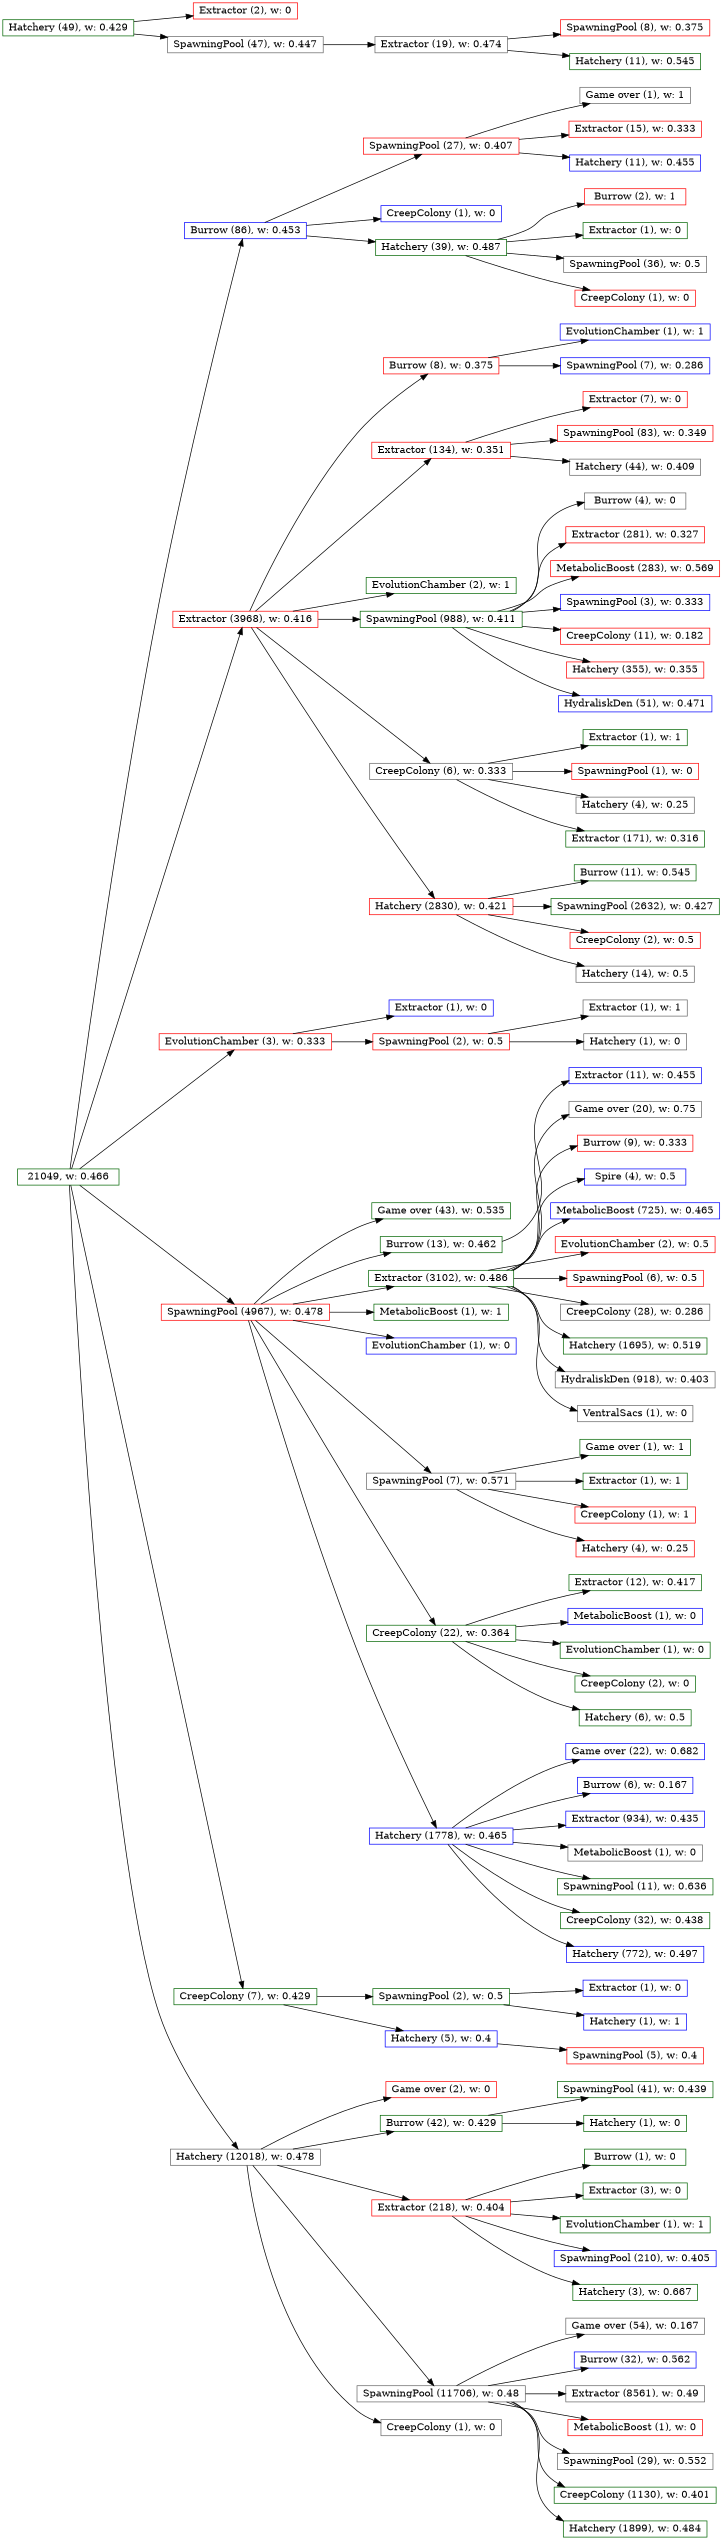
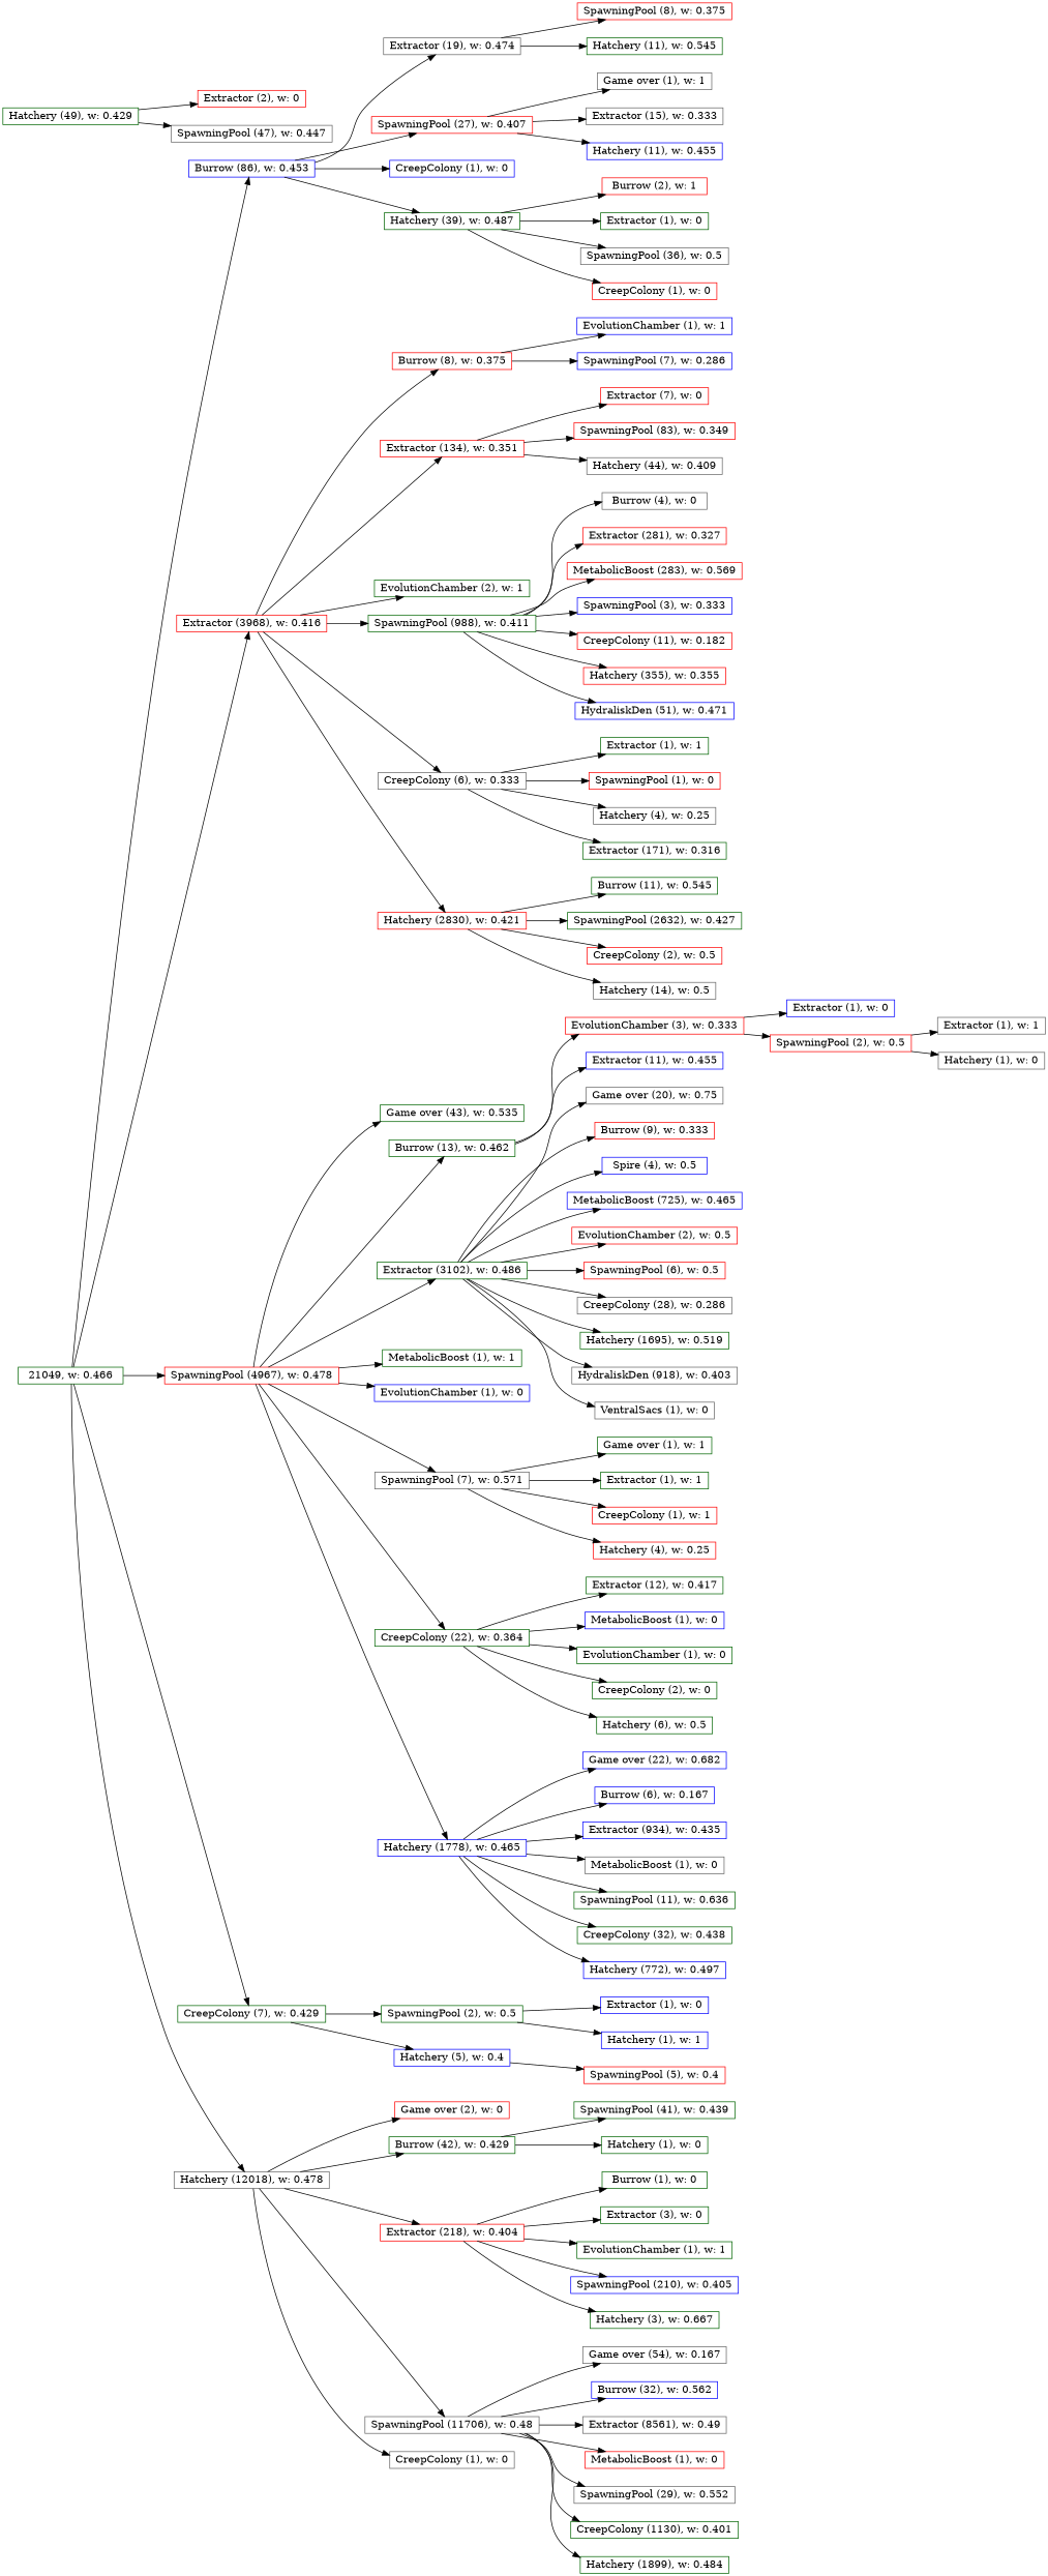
  digraph {
    fixedsize=true
    nodesep=0.35
    rankdir=LR
    node [color=darkgreen concentrate=true fillcolor="#888888" shape=box stype="rounded,filled"]
    n1 [height=0 label="21049, w: 0.466" width=2]
    n2 [color=blue height=0 label="Burrow (86), w: 0.453" width=2]
    n3 [color=red height=0 label="Extractor (3968), w: 0.416" width=2]
    n4 [color=red height=0 label="EvolutionChamber (3), w: 0.333" width=2]
    n5 [color=red height=0 label="SpawningPool (4967), w: 0.478" width=2]
    n6 [height=0 label="CreepColony (7), w: 0.429" width=2]
    n7 [color=gray40 height=0 label="Hatchery (12018), w: 0.478" width=2]
    n8 [color=gray40 height=0 label="Extractor (19), w: 0.474" width=2]
    n9 [color=red height=0 label="SpawningPool (27), w: 0.407" width=2]
    n10 [color=blue height=0 label="CreepColony (1), w: 0" width=2]
    n11 [height=0 label="Hatchery (39), w: 0.487" width=2]
    n12 [color=red height=0 label="Burrow (8), w: 0.375" width=2]
    n13 [color=red height=0 label="Extractor (134), w: 0.351" width=2]
    n14 [height=0 label="EvolutionChamber (2), w: 1" width=2]
    n15 [height=0 label="SpawningPool (988), w: 0.411" width=2]
    n16 [color=gray40 height=0 label="CreepColony (6), w: 0.333" width=2]
    n17 [color=red height=0 label="Hatchery (2830), w: 0.421" width=2]
    n18 [color=blue height=0 label="Extractor (1), w: 0" width=2]
    n19 [color=red height=0 label="SpawningPool (2), w: 0.5" width=2]
    n20 [height=0 label="Game over (43), w: 0.535" width=2]
    n21 [height=0 label="Burrow (13), w: 0.462" width=2]
    n22 [height=0 label="Extractor (3102), w: 0.486" width=2]
    n23 [height=0 label="MetabolicBoost (1), w: 1" width=2]
    n24 [color=blue height=0 label="EvolutionChamber (1), w: 0" width=2]
    n25 [color=gray40 height=0 label="SpawningPool (7), w: 0.571" width=2]
    n26 [height=0 label="CreepColony (22), w: 0.364" width=2]
    n27 [color=blue height=0 label="Hatchery (1778), w: 0.465" width=2]
    n28 [height=0 label="SpawningPool (2), w: 0.5" width=2]
    n29 [color=blue height=0 label="Hatchery (5), w: 0.4" width=2]
    n30 [color=red height=0 label="Game over (2), w: 0" width=2]
    n31 [height=0 label="Burrow (42), w: 0.429" width=2]
    n32 [color=red height=0 label="Extractor (218), w: 0.404" width=2]
    n33 [color=gray40 height=0 label="SpawningPool (11706), w: 0.48" width=2]
    n34 [color=gray40 height=0 label="CreepColony (1), w: 0" width=2]
    n35 [color=red height=0 label="SpawningPool (8), w: 0.375" width=2]
    n36 [height=0 label="Hatchery (11), w: 0.545" width=2]
    n37 [color=gray40 height=0 label="Game over (1), w: 1" width=2]
-   n38 [color=red height=0 label="Extractor (15), w: 0.333" width=2]
+   n38 [color=gray40 height=0 label="Extractor (15), w: 0.333" width=2]
    n39 [color=blue height=0 label="Hatchery (11), w: 0.455" width=2]
    n40 [color=red height=0 label="Burrow (2), w: 1" width=2]
    n41 [height=0 label="Extractor (1), w: 0" width=2]
    n42 [color=gray40 height=0 label="SpawningPool (36), w: 0.5" width=2]
    n43 [color=red height=0 label="CreepColony (1), w: 0" width=2]
    n44 [color=blue height=0 label="EvolutionChamber (1), w: 1" width=2]
    n45 [color=blue height=0 label="SpawningPool (7), w: 0.286" width=2]
    n46 [color=red height=0 label="Extractor (7), w: 0" width=2]
    n47 [color=red height=0 label="SpawningPool (83), w: 0.349" width=2]
    n48 [color=gray40 height=0 label="Hatchery (44), w: 0.409" width=2]
    n49 [color=gray40 height=0 label="Burrow (4), w: 0" width=2]
    n50 [color=red height=0 label="Extractor (281), w: 0.327" width=2]
    n51 [color=red height=0 label="MetabolicBoost (283), w: 0.569" width=2]
    n52 [color=blue height=0 label="SpawningPool (3), w: 0.333" width=2]
    n53 [color=red height=0 label="CreepColony (11), w: 0.182" width=2]
    n54 [color=red height=0 label="Hatchery (355), w: 0.355" width=2]
    n55 [color=blue height=0 label="HydraliskDen (51), w: 0.471" width=2]
    n56 [height=0 label="Extractor (1), w: 1" width=2]
    n57 [color=red height=0 label="SpawningPool (1), w: 0" width=2]
    n58 [color=gray40 height=0 label="Hatchery (4), w: 0.25" width=2]
    n59 [height=0 label="Extractor (171), w: 0.316" width=2]
    n60 [height=0 label="Burrow (11), w: 0.545" width=2]
    n61 [height=0 label="SpawningPool (2632), w: 0.427" width=2]
    n62 [color=red height=0 label="CreepColony (2), w: 0.5" width=2]
    n63 [color=gray40 height=0 label="Hatchery (14), w: 0.5" width=2]
    n64 [color=gray40 height=0 label="Extractor (1), w: 1" width=2]
    n65 [color=gray40 height=0 label="Hatchery (1), w: 0" width=2]
    n66 [color=blue height=0 label="Extractor (11), w: 0.455" width=2]
    n67 [color=gray40 height=0 label="Game over (20), w: 0.75" width=2]
    n68 [color=red height=0 label="Burrow (9), w: 0.333" width=2]
    n69 [color=blue height=0 label="Spire (4), w: 0.5" width=2]
    n70 [color=blue height=0 label="MetabolicBoost (725), w: 0.465" width=2]
    n71 [color=red height=0 label="EvolutionChamber (2), w: 0.5" width=2]
    n72 [color=red height=0 label="SpawningPool (6), w: 0.5" width=2]
    n73 [color=gray40 height=0 label="CreepColony (28), w: 0.286" width=2]
    n74 [height=0 label="Hatchery (1695), w: 0.519" width=2]
    n75 [color=gray40 height=0 label="HydraliskDen (918), w: 0.403" width=2]
    n76 [color=gray40 height=0 label="VentralSacs (1), w: 0" width=2]
    n77 [height=0 label="Game over (1), w: 1" width=2]
    n78 [height=0 label="Extractor (1), w: 1" width=2]
    n79 [color=red height=0 label="CreepColony (1), w: 1" width=2]
    n80 [color=red height=0 label="Hatchery (4), w: 0.25" width=2]
    n81 [height=0 label="Extractor (12), w: 0.417" width=2]
    n82 [color=blue height=0 label="MetabolicBoost (1), w: 0" width=2]
    n83 [height=0 label="EvolutionChamber (1), w: 0" width=2]
    n84 [height=0 label="CreepColony (2), w: 0" width=2]
    n85 [height=0 label="Hatchery (6), w: 0.5" width=2]
    n86 [color=blue height=0 label="Game over (22), w: 0.682" width=2]
    n87 [color=blue height=0 label="Burrow (6), w: 0.167" width=2]
    n88 [color=blue height=0 label="Extractor (934), w: 0.435" width=2]
    n89 [color=gray40 height=0 label="MetabolicBoost (1), w: 0" width=2]
    n90 [height=0 label="SpawningPool (11), w: 0.636" width=2]
    n91 [height=0 label="CreepColony (32), w: 0.438" width=2]
    n92 [color=blue height=0 label="Hatchery (772), w: 0.497" width=2]
    n93 [color=blue height=0 label="Extractor (1), w: 0" width=2]
    n94 [color=blue height=0 label="Hatchery (1), w: 1" width=2]
    n95 [color=red height=0 label="SpawningPool (5), w: 0.4" width=2]
    n96 [height=0 label="SpawningPool (41), w: 0.439" width=2]
    n97 [height=0 label="Hatchery (1), w: 0" width=2]
    n98 [height=0 label="Burrow (1), w: 0" width=2]
    n99 [height=0 label="Extractor (3), w: 0" width=2]
    n100 [height=0 label="EvolutionChamber (1), w: 1" width=2]
    n101 [color=blue height=0 label="SpawningPool (210), w: 0.405" width=2]
    n102 [height=0 label="Hatchery (3), w: 0.667" width=2]
    n103 [color=gray40 height=0 label="Game over (54), w: 0.167" width=2]
    n104 [color=blue height=0 label="Burrow (32), w: 0.562" width=2]
    n105 [color=gray40 height=0 label="Extractor (8561), w: 0.49" width=2]
    n106 [color=red height=0 label="MetabolicBoost (1), w: 0" width=2]
    n107 [color=gray40 height=0 label="SpawningPool (29), w: 0.552" width=2]
    n108 [height=0 label="CreepColony (1130), w: 0.401" width=2]
    n109 [height=0 label="Hatchery (1899), w: 0.484" width=2]
    n110 [height=0 label="Hatchery (49), w: 0.429" width=2]
    n111 [color=red height=0 label="Extractor (2), w: 0" width=2]
    n112 [color=gray40 height=0 label="SpawningPool (47), w: 0.447" width=2]
    n1 -> n2
    n1 -> n3
-   n1 -> n4
+   n21 -> n4
    n1 -> n5
    n1 -> n6
    n1 -> n7
-   n112 -> n8
+   n2 -> n8
    n2 -> n9
    n2 -> n10
    n2 -> n11
    n3 -> n12
    n3 -> n13
    n3 -> n14
    n3 -> n15
    n3 -> n16
    n3 -> n17
    n4 -> n18
    n4 -> n19
    n5 -> n20
    n5 -> n21
    n5 -> n22
    n5 -> n23
    n5 -> n24
    n5 -> n25
    n5 -> n26
    n5 -> n27
    n6 -> n28
    n6 -> n29
    n7 -> n30
    n7 -> n31
    n7 -> n32
    n7 -> n33
    n7 -> n34
    n8 -> n35
    n8 -> n36
    n9 -> n37
    n9 -> n38
    n9 -> n39
    n11 -> n40
    n11 -> n41
    n11 -> n42
    n11 -> n43
    n12 -> n44
    n12 -> n45
    n13 -> n46
    n13 -> n47
    n13 -> n48
    n15 -> n49
    n15 -> n50
    n15 -> n51
    n15 -> n52
    n15 -> n53
    n15 -> n54
    n15 -> n55
    n16 -> n56
    n16 -> n57
    n16 -> n58
    n16 -> n59
    n17 -> n60
    n17 -> n61
    n17 -> n62
    n17 -> n63
    n19 -> n64
    n19 -> n65
    n21 -> n66
    n22 -> n67
    n22 -> n68
    n22 -> n69
    n22 -> n70
    n22 -> n71
    n22 -> n72
    n22 -> n73
    n22 -> n74
    n22 -> n75
    n22 -> n76
    n25 -> n77
    n25 -> n78
    n25 -> n79
    n25 -> n80
    n26 -> n81
    n26 -> n82
    n26 -> n83
    n26 -> n84
    n26 -> n85
    n27 -> n86
    n27 -> n87
    n27 -> n88
    n27 -> n89
    n27 -> n90
    n27 -> n91
    n27 -> n92
    n28 -> n93
    n28 -> n94
    n29 -> n95
    n31 -> n96
    n31 -> n97
    n32 -> n98
    n32 -> n99
    n32 -> n100
    n32 -> n101
    n32 -> n102
    n33 -> n103
    n33 -> n104
    n33 -> n105
    n33 -> n106
    n33 -> n107
    n33 -> n108
    n33 -> n109
    n110 -> n111
    n110 -> n112
  }
